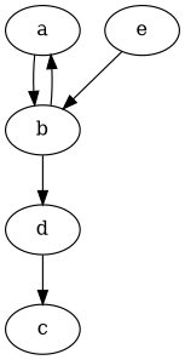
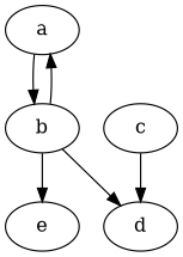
  digraph {
    node [alive=n type=C]
    a [type=B]
    b
    e
    d [alive=y ext_refcnt=1]
    c [alive=y]
    a -> b
    b -> a
-   e -> b
+   b -> e
    b -> d
-   d -> c
+   c -> d
  }
